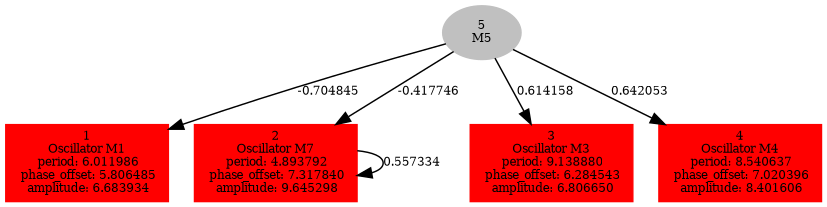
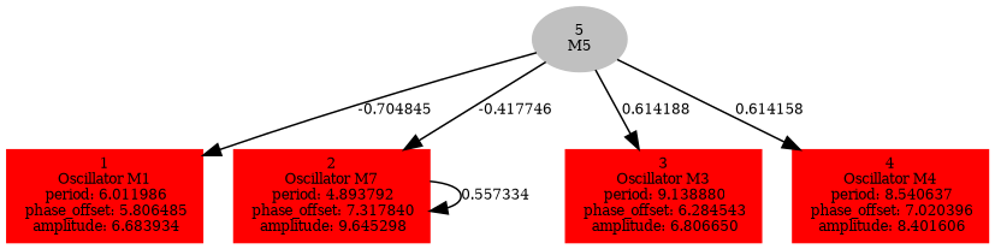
  digraph {
    forcelabels=true
    node [color=red fontsize=8 shape=box style=filled]
    edge [fontsize=8]
    n1 [label=<1<BR />Oscillator M1<BR /> period: 6.011986<BR /> phase_offset: 5.806485<BR /> amplitude: 6.683934>]
    n2 [label=<2<BR />Oscillator M7<BR /> period: 4.893792<BR /> phase_offset: 7.317840<BR /> amplitude: 9.645298>]
    n3 [label=<3<BR />Oscillator M3<BR /> period: 9.138880<BR /> phase_offset: 6.284543<BR /> amplitude: 6.806650>]
    n4 [label=<4<BR />Oscillator M4<BR /> period: 8.540637<BR /> phase_offset: 7.020396<BR /> amplitude: 8.401606>]
    n5 [color=grey label=<5<BR/>M5> shape=""]
    n2 -> n2 [label="0.557334 "]
    n5 -> n1 [label="-0.704845 "]
    n5 -> n2 [label="-0.417746 "]
-   n5 -> n3 [label="0.614158 "]
-   n5 -> n4 [label="0.642053 "]
+   n5 -> n3 [label="0.614188 "]
+   n5 -> n4 [label="0.614158 "]
  }
